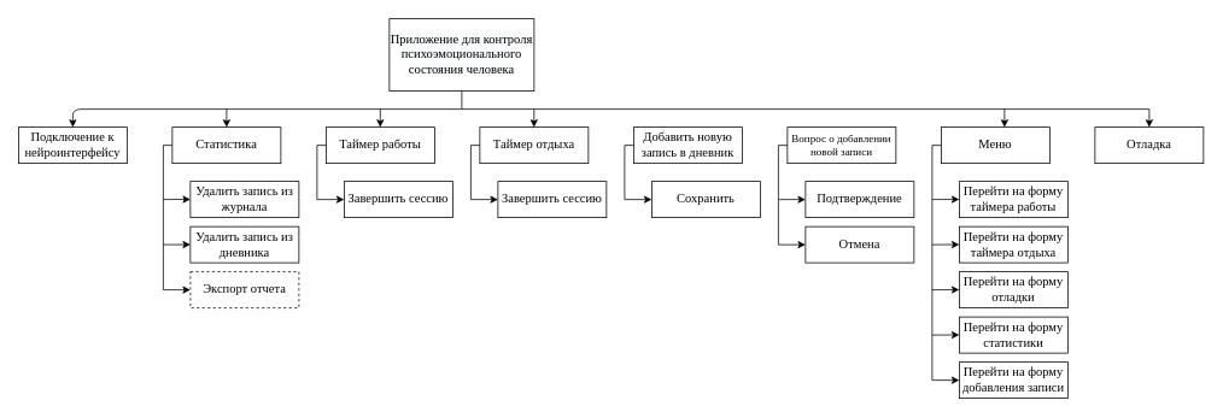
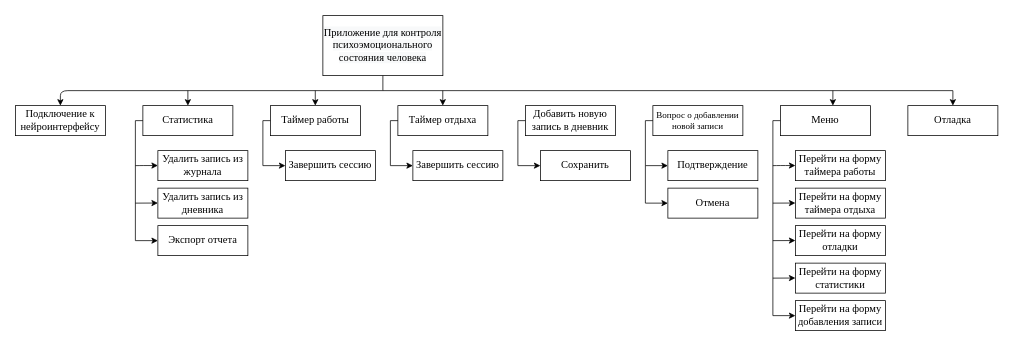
  <mxCell id="0" />
  <mxCell id="1" parent="0" />
  <mxCell id="2" value="&lt;span style=&quot;color: rgb(0 , 0 , 0) ; font-family: &amp;#34;times new roman&amp;#34; ; font-size: 14px ; font-style: normal ; font-weight: 400 ; letter-spacing: normal ; text-align: center ; text-indent: 0px ; text-transform: none ; word-spacing: 0px ; background-color: rgb(248 , 249 , 250) ; display: inline ; float: none&quot;&gt;Приложение для контроля&lt;/span&gt;&lt;br style=&quot;color: rgb(0 , 0 , 0) ; font-family: &amp;#34;times new roman&amp;#34; ; font-size: 14px ; font-style: normal ; font-weight: 400 ; letter-spacing: normal ; text-align: center ; text-indent: 0px ; text-transform: none ; word-spacing: 0px ; background-color: rgb(248 , 249 , 250)&quot;&gt;&lt;span style=&quot;color: rgb(0 , 0 , 0) ; font-family: &amp;#34;times new roman&amp;#34; ; font-size: 14px ; font-style: normal ; font-weight: 400 ; letter-spacing: normal ; text-align: center ; text-indent: 0px ; text-transform: none ; word-spacing: 0px ; background-color: rgb(248 , 249 , 250) ; display: inline ; float: none&quot;&gt;психоэмоционального состояния человека&lt;/span&gt;" style="rounded=0;whiteSpace=wrap;html=1;fontSize=14;fontFamily=Times New Roman;" parent="1" vertex="1"><mxGeometry x="430" y="20" width="160" height="80" as="geometry" /></mxCell>
  <mxCell id="3" value="Подключение к нейроинтерфейсу" style="rounded=0;whiteSpace=wrap;html=1;fontFamily=Times New Roman;fontSize=14;" parent="1" vertex="1"><mxGeometry y="140" width="120" height="40" as="geometry" x="20" /></mxCell>
  <mxCell id="4" value="Отладка" style="rounded=0;whiteSpace=wrap;html=1;fontFamily=Times New Roman;fontSize=14;" parent="1" vertex="1"><mxGeometry x="1210" y="140" width="120" height="40" as="geometry" /></mxCell>
  <mxCell id="5" value="Таймер работы" style="rounded=0;whiteSpace=wrap;html=1;fontFamily=Times New Roman;fontSize=14;" parent="1" vertex="1"><mxGeometry x="360" y="140" width="120" height="40" as="geometry" /></mxCell>
  <mxCell id="6" value="Таймер отдыха" style="rounded=0;whiteSpace=wrap;html=1;fontFamily=Times New Roman;fontSize=14;" parent="1" vertex="1"><mxGeometry x="530" y="140" width="120" height="40" as="geometry" /></mxCell>
  <mxCell id="7" value="Статистика" style="rounded=0;whiteSpace=wrap;html=1;fontFamily=Times New Roman;fontSize=14;" parent="1" vertex="1"><mxGeometry x="190" y="140" width="120" height="40" as="geometry" /></mxCell>
  <mxCell id="8" value="" style="endArrow=classic;html=1;fontFamily=Times New Roman;fontSize=14;entryX=0;entryY=0.5;entryDx=0;entryDy=0;exitX=0;exitY=0.5;exitDx=0;exitDy=0;rounded=0;" parent="1" edge="1"><mxGeometry width="50" height="50" relative="1" as="geometry"><mxPoint x="360" y="160" as="sourcePoint" /><mxPoint x="380" y="220" as="targetPoint" /><Array as="points"><mxPoint x="350" y="160" /><mxPoint x="350" y="220" /></Array></mxGeometry></mxCell>
  <mxCell id="9" value="Завершить сессию" style="rounded=0;whiteSpace=wrap;html=1;fontFamily=Times New Roman;fontSize=14;" parent="1" vertex="1"><mxGeometry x="380" y="200" width="120" height="40" as="geometry" /></mxCell>
  <mxCell id="10" value="" style="endArrow=classic;html=1;fontFamily=Times New Roman;fontSize=14;entryX=0;entryY=0.5;entryDx=0;entryDy=0;exitX=0;exitY=0.5;exitDx=0;exitDy=0;rounded=0;" parent="1" edge="1"><mxGeometry width="50" height="50" relative="1" as="geometry"><mxPoint x="530" y="160" as="sourcePoint" /><mxPoint x="550" y="220" as="targetPoint" /><Array as="points"><mxPoint x="520" y="160" /><mxPoint x="520" y="220" /></Array></mxGeometry></mxCell>
  <mxCell id="11" value="Завершить сессию" style="rounded=0;whiteSpace=wrap;html=1;fontFamily=Times New Roman;fontSize=14;" parent="1" vertex="1"><mxGeometry x="550" y="200" width="120" height="40" as="geometry" /></mxCell>
  <mxCell id="12" value="" style="endArrow=classic;html=1;fontFamily=Times New Roman;fontSize=14;exitX=0;exitY=0.5;exitDx=0;exitDy=0;rounded=0;entryX=0;entryY=0.5;entryDx=0;entryDy=0;" parent="1" target="15" edge="1"><mxGeometry width="50" height="50" relative="1" as="geometry"><mxPoint x="190" y="160" as="sourcePoint" /><mxPoint x="210" y="370" as="targetPoint" /><Array as="points"><mxPoint x="180" y="160" /><mxPoint x="180" y="320" /></Array></mxGeometry></mxCell>
  <mxCell id="13" value="Удалить запись из журнала" style="rounded=0;whiteSpace=wrap;html=1;fontFamily=Times New Roman;fontSize=14;" parent="1" vertex="1"><mxGeometry x="210" y="200" width="120" height="40" as="geometry" /></mxCell>
  <mxCell id="14" value="Удалить запись из дневника" style="rounded=0;whiteSpace=wrap;html=1;fontFamily=Times New Roman;fontSize=14;" parent="1" vertex="1"><mxGeometry x="210" y="250" width="120" height="40" as="geometry" /></mxCell>
- <mxCell id="15" value="Экспорт отчета" style="rounded=0;whiteSpace=wrap;html=1;fontFamily=Times New Roman;fontSize=14;dashed=1;" parent="1" vertex="1"><mxGeometry x="210" y="300" width="120" height="40" as="geometry" /></mxCell>
+ <mxCell id="15" value="Экспорт отчета" style="rounded=0;whiteSpace=wrap;html=1;fontFamily=Times New Roman;fontSize=14;" parent="1" vertex="1"><mxGeometry x="210" y="300" width="120" height="40" as="geometry" /></mxCell>
  <mxCell id="16" value="" style="endArrow=classic;html=1;fontFamily=Times New Roman;fontSize=14;entryX=0;entryY=0.5;entryDx=0;entryDy=0;" parent="1" edge="1"><mxGeometry width="50" height="50" relative="1" as="geometry"><mxPoint x="180" y="220" as="sourcePoint" /><mxPoint x="210" y="219.88" as="targetPoint" /><Array as="points"><mxPoint x="190" y="219.88" /></Array></mxGeometry></mxCell>
  <mxCell id="17" value="" style="endArrow=classic;html=1;fontFamily=Times New Roman;fontSize=14;entryX=0;entryY=0.5;entryDx=0;entryDy=0;" parent="1" edge="1"><mxGeometry width="50" height="50" relative="1" as="geometry"><mxPoint x="180" y="270" as="sourcePoint" /><mxPoint x="210" y="269.88" as="targetPoint" /></mxGeometry></mxCell>
  <mxCell id="18" value="Меню" style="rounded=0;whiteSpace=wrap;html=1;fontFamily=Times New Roman;fontSize=14;" parent="1" vertex="1"><mxGeometry x="1040" y="140" width="120" height="40" as="geometry" /></mxCell>
  <mxCell id="19" value="" style="endArrow=classic;html=1;fontFamily=Times New Roman;fontSize=14;exitX=0;exitY=0.5;exitDx=0;exitDy=0;rounded=0;entryX=0;entryY=0.5;entryDx=0;entryDy=0;" parent="1" target="22" edge="1"><mxGeometry width="50" height="50" relative="1" as="geometry"><mxPoint x="1040" y="160" as="sourcePoint" /><mxPoint x="1060" y="370" as="targetPoint" /><Array as="points"><mxPoint x="1030" y="160" /><mxPoint x="1030" y="420" /></Array></mxGeometry></mxCell>
  <mxCell id="20" value="Перейти на форму таймера работы" style="rounded=0;whiteSpace=wrap;html=1;fontFamily=Times New Roman;fontSize=14;" parent="1" vertex="1"><mxGeometry x="1060" y="200" width="120" height="40" as="geometry" /></mxCell>
  <mxCell id="21" value="Перейти на форму таймера отдыха" style="rounded=0;whiteSpace=wrap;html=1;fontFamily=Times New Roman;fontSize=14;" parent="1" vertex="1"><mxGeometry x="1060" y="250" width="120" height="40" as="geometry" /></mxCell>
  <mxCell id="22" value="Перейти на форму добавления записи" style="rounded=0;whiteSpace=wrap;html=1;fontFamily=Times New Roman;fontSize=14;" parent="1" vertex="1"><mxGeometry x="1060" y="400" width="120" height="40" as="geometry" /></mxCell>
  <mxCell id="23" value="" style="endArrow=classic;html=1;fontFamily=Times New Roman;fontSize=14;entryX=0;entryY=0.5;entryDx=0;entryDy=0;" parent="1" edge="1"><mxGeometry width="50" height="50" relative="1" as="geometry"><mxPoint x="1030" y="220" as="sourcePoint" /><mxPoint x="1060" y="219.88" as="targetPoint" /><Array as="points"><mxPoint x="1040" y="219.88" /></Array></mxGeometry></mxCell>
  <mxCell id="24" value="" style="endArrow=classic;html=1;fontFamily=Times New Roman;fontSize=14;entryX=0;entryY=0.5;entryDx=0;entryDy=0;" parent="1" edge="1"><mxGeometry width="50" height="50" relative="1" as="geometry"><mxPoint x="1030" y="270" as="sourcePoint" /><mxPoint x="1060" y="269.88" as="targetPoint" /></mxGeometry></mxCell>
  <mxCell id="25" value="Перейти на форму отладки" style="rounded=0;whiteSpace=wrap;html=1;fontFamily=Times New Roman;fontSize=14;" parent="1" vertex="1"><mxGeometry x="1060" y="300" width="120" height="40" as="geometry" /></mxCell>
  <mxCell id="26" value="" style="endArrow=classic;html=1;fontFamily=Times New Roman;fontSize=14;entryX=0;entryY=0.5;entryDx=0;entryDy=0;" parent="1" edge="1"><mxGeometry width="50" height="50" relative="1" as="geometry"><mxPoint x="1030" y="320" as="sourcePoint" /><mxPoint x="1060" y="319.88" as="targetPoint" /></mxGeometry></mxCell>
  <mxCell id="27" value="Перейти на форму статистики" style="rounded=0;whiteSpace=wrap;html=1;fontFamily=Times New Roman;fontSize=14;" parent="1" vertex="1"><mxGeometry x="1060" y="350" width="120" height="40" as="geometry" /></mxCell>
  <mxCell id="28" value="" style="endArrow=classic;html=1;fontFamily=Times New Roman;fontSize=14;entryX=0;entryY=0.5;entryDx=0;entryDy=0;" parent="1" edge="1"><mxGeometry width="50" height="50" relative="1" as="geometry"><mxPoint x="1030" y="370" as="sourcePoint" /><mxPoint x="1060" y="369.88" as="targetPoint" /></mxGeometry></mxCell>
  <mxCell id="29" value="" style="endArrow=classic;html=1;fontFamily=Times New Roman;fontSize=14;exitX=0.5;exitY=1;exitDx=0;exitDy=0;entryX=0.5;entryY=0;entryDx=0;entryDy=0;rounded=0;" parent="1" source="2" target="4" edge="1"><mxGeometry width="50" height="50" relative="1" as="geometry"><mxPoint x="450" y="240" as="sourcePoint" /><mxPoint x="490" y="120" as="targetPoint" /><Array as="points"><mxPoint x="510" y="120" /><mxPoint x="1270" y="120" /></Array></mxGeometry></mxCell>
  <mxCell id="30" value="" style="endArrow=classic;html=1;fontFamily=Times New Roman;fontSize=14;entryX=0.5;entryY=0;entryDx=0;entryDy=0;" parent="1" target="3" edge="1"><mxGeometry width="50" height="50" relative="1" as="geometry"><mxPoint x="510" y="120" as="sourcePoint" /><mxPoint x="500" y="190" as="targetPoint" /><Array as="points"><mxPoint x="80" y="120" /></Array></mxGeometry></mxCell>
  <mxCell id="31" value="" style="endArrow=classic;html=1;fontFamily=Times New Roman;fontSize=14;entryX=0.5;entryY=0;entryDx=0;entryDy=0;" parent="1" target="7" edge="1"><mxGeometry width="50" height="50" relative="1" as="geometry"><mxPoint x="250" y="120" as="sourcePoint" /><mxPoint x="500" y="190" as="targetPoint" /></mxGeometry></mxCell>
  <mxCell id="32" value="" style="endArrow=classic;html=1;fontFamily=Times New Roman;fontSize=14;entryX=0.5;entryY=0;entryDx=0;entryDy=0;" parent="1" edge="1"><mxGeometry width="50" height="50" relative="1" as="geometry"><mxPoint x="419.88" y="120" as="sourcePoint" /><mxPoint x="419.88" y="140" as="targetPoint" /></mxGeometry></mxCell>
  <mxCell id="33" value="" style="endArrow=classic;html=1;fontFamily=Times New Roman;fontSize=14;entryX=0.5;entryY=0;entryDx=0;entryDy=0;" parent="1" edge="1"><mxGeometry width="50" height="50" relative="1" as="geometry"><mxPoint x="589.88" y="120" as="sourcePoint" /><mxPoint x="589.88" y="140" as="targetPoint" /></mxGeometry></mxCell>
  <mxCell id="34" value="" style="endArrow=classic;html=1;fontFamily=Times New Roman;fontSize=14;entryX=0.5;entryY=0;entryDx=0;entryDy=0;" parent="1" edge="1"><mxGeometry width="50" height="50" relative="1" as="geometry"><mxPoint x="1110" y="120" as="sourcePoint" /><mxPoint x="1110" y="140" as="targetPoint" /></mxGeometry></mxCell>
  <mxCell id="35" value="Добавить новую запись в дневник" style="rounded=0;whiteSpace=wrap;html=1;fontFamily=Times New Roman;fontSize=14;" vertex="1" parent="1"><mxGeometry x="700" y="140" width="120" height="40" as="geometry" /></mxCell>
  <mxCell id="36" value="Вопрос о добавлении новой записи" style="rounded=0;whiteSpace=wrap;html=1;fontFamily=Times New Roman;fontSize=12;" vertex="1" parent="1"><mxGeometry x="870" y="140" width="120" height="40" as="geometry" /></mxCell>
  <mxCell id="37" value="Сохранить" style="rounded=0;whiteSpace=wrap;html=1;fontFamily=Times New Roman;fontSize=14;" vertex="1" parent="1"><mxGeometry x="720" y="200" width="120" height="40" as="geometry" /></mxCell>
  <mxCell id="38" value="" style="endArrow=classic;html=1;fontFamily=Times New Roman;fontSize=14;entryX=0;entryY=0.5;entryDx=0;entryDy=0;exitX=0;exitY=0.5;exitDx=0;exitDy=0;rounded=0;" edge="1" parent="1"><mxGeometry width="50" height="50" relative="1" as="geometry"><mxPoint x="700" y="160" as="sourcePoint" /><mxPoint x="720" y="220" as="targetPoint" /><Array as="points"><mxPoint x="690" y="160" /><mxPoint x="690" y="220" /></Array></mxGeometry></mxCell>
  <mxCell id="39" value="Подтверждение" style="rounded=0;whiteSpace=wrap;html=1;fontFamily=Times New Roman;fontSize=14;" vertex="1" parent="1"><mxGeometry x="890" y="200" width="120" height="40" as="geometry" /></mxCell>
  <mxCell id="40" value="" style="endArrow=classic;html=1;fontFamily=Times New Roman;fontSize=14;entryX=0;entryY=0.5;entryDx=0;entryDy=0;exitX=0;exitY=0.5;exitDx=0;exitDy=0;rounded=0;" edge="1" parent="1" target="41"><mxGeometry width="50" height="50" relative="1" as="geometry"><mxPoint x="870" y="160" as="sourcePoint" /><mxPoint x="890" y="220" as="targetPoint" /><Array as="points"><mxPoint x="860" y="160" /><mxPoint x="860" y="220" /><mxPoint x="860" y="270" /></Array></mxGeometry></mxCell>
  <mxCell id="41" value="Отмена" style="rounded=0;whiteSpace=wrap;html=1;fontFamily=Times New Roman;fontSize=14;" vertex="1" parent="1"><mxGeometry x="890" y="250" width="120" height="40" as="geometry" /></mxCell>
  <mxCell id="42" value="" style="endArrow=classic;html=1;fontSize=12;entryX=0;entryY=0.5;entryDx=0;entryDy=0;" edge="1" parent="1" target="39"><mxGeometry width="50" height="50" relative="1" as="geometry"><mxPoint x="860" y="220" as="sourcePoint" /><mxPoint x="960" y="210" as="targetPoint" /></mxGeometry></mxCell>
